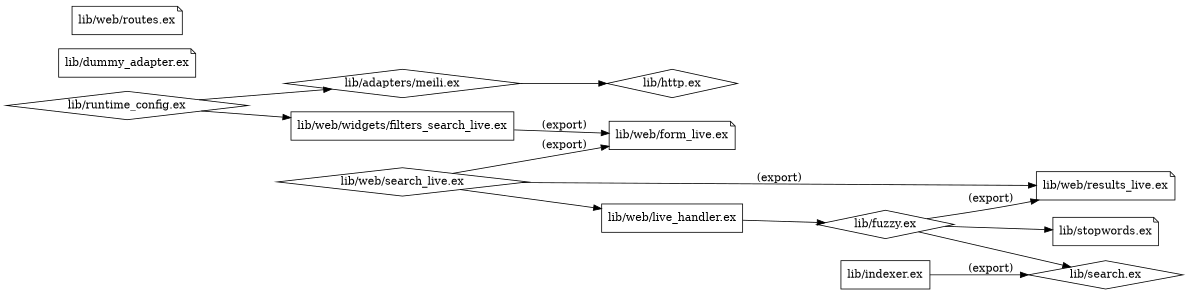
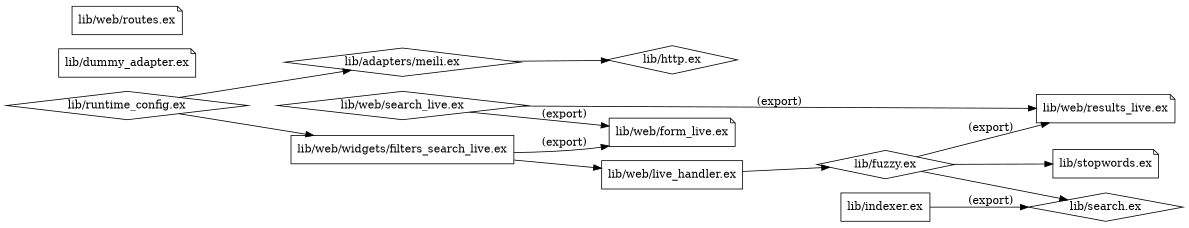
  digraph {
    rankdir=LR
    node [shape=diamond]
    "lib/adapters/meili.ex"
    "lib/http.ex"
    "lib/dummy_adapter.ex" [shape=note]
    "lib/fuzzy.ex"
    "lib/search.ex"
    "lib/stopwords.ex" [shape=note]
    "lib/web/results_live.ex" [shape=note]
    "lib/indexer.ex" [shape=box]
    "lib/runtime_config.ex"
    "lib/web/widgets/filters_search_live.ex" [shape=box]
    "lib/web/form_live.ex" [shape=note]
    "lib/web/live_handler.ex" [shape=box]
    "lib/web/routes.ex" [shape=note]
    "lib/web/search_live.ex"
    "lib/adapters/meili.ex" -> "lib/http.ex"
    "lib/fuzzy.ex" -> "lib/search.ex"
    "lib/fuzzy.ex" -> "lib/stopwords.ex"
    "lib/fuzzy.ex" -> "lib/web/results_live.ex" [label="(export)"]
    "lib/indexer.ex" -> "lib/search.ex" [label="(export)"]
    "lib/runtime_config.ex" -> "lib/adapters/meili.ex"
    "lib/runtime_config.ex" -> "lib/web/widgets/filters_search_live.ex"
    "lib/web/widgets/filters_search_live.ex" -> "lib/web/form_live.ex" [label="(export)"]
    "lib/web/live_handler.ex" -> "lib/fuzzy.ex"
    "lib/web/search_live.ex" -> "lib/web/results_live.ex" [label="(export)"]
    "lib/web/search_live.ex" -> "lib/web/form_live.ex" [label="(export)"]
-   "lib/web/search_live.ex" -> "lib/web/live_handler.ex"
+   "lib/web/widgets/filters_search_live.ex" -> "lib/web/live_handler.ex"
  }
